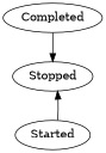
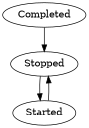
  digraph {
    Stopped
    Started
    Completed
+   Stopped -> Started
    Started -> Stopped
    Completed -> Stopped
  }
